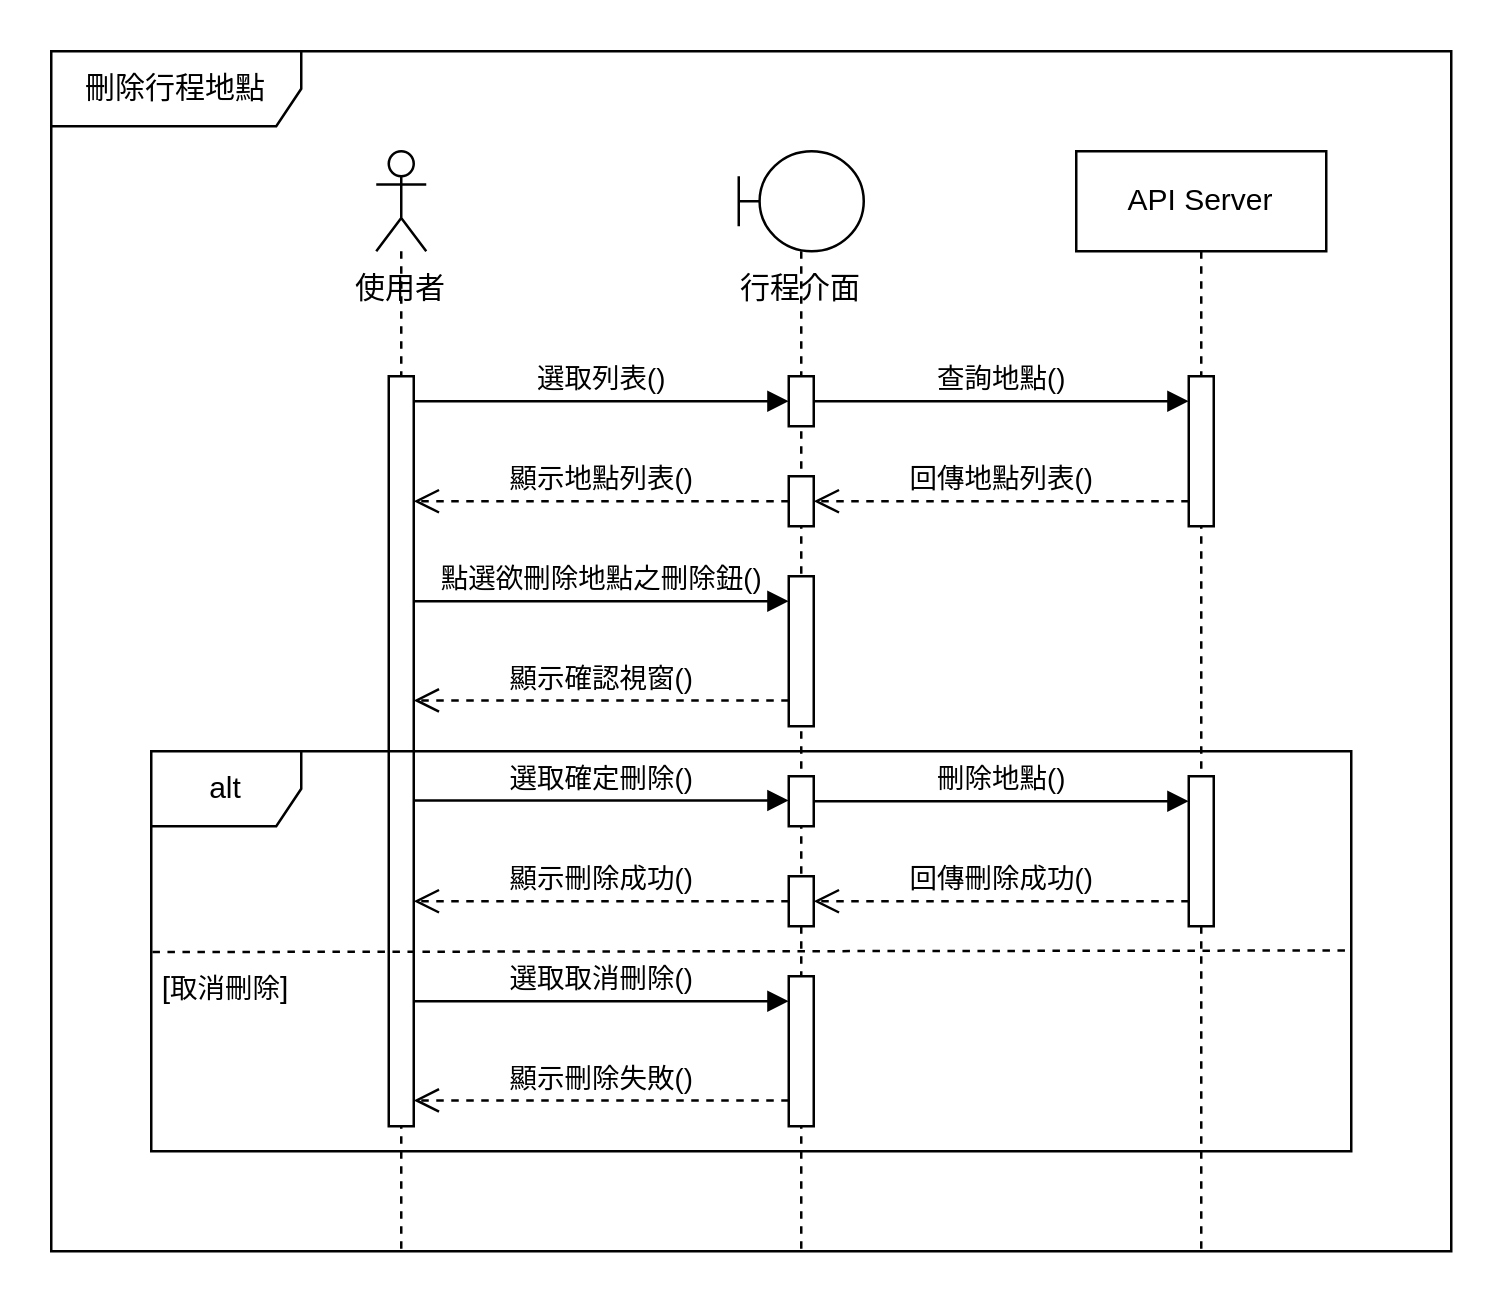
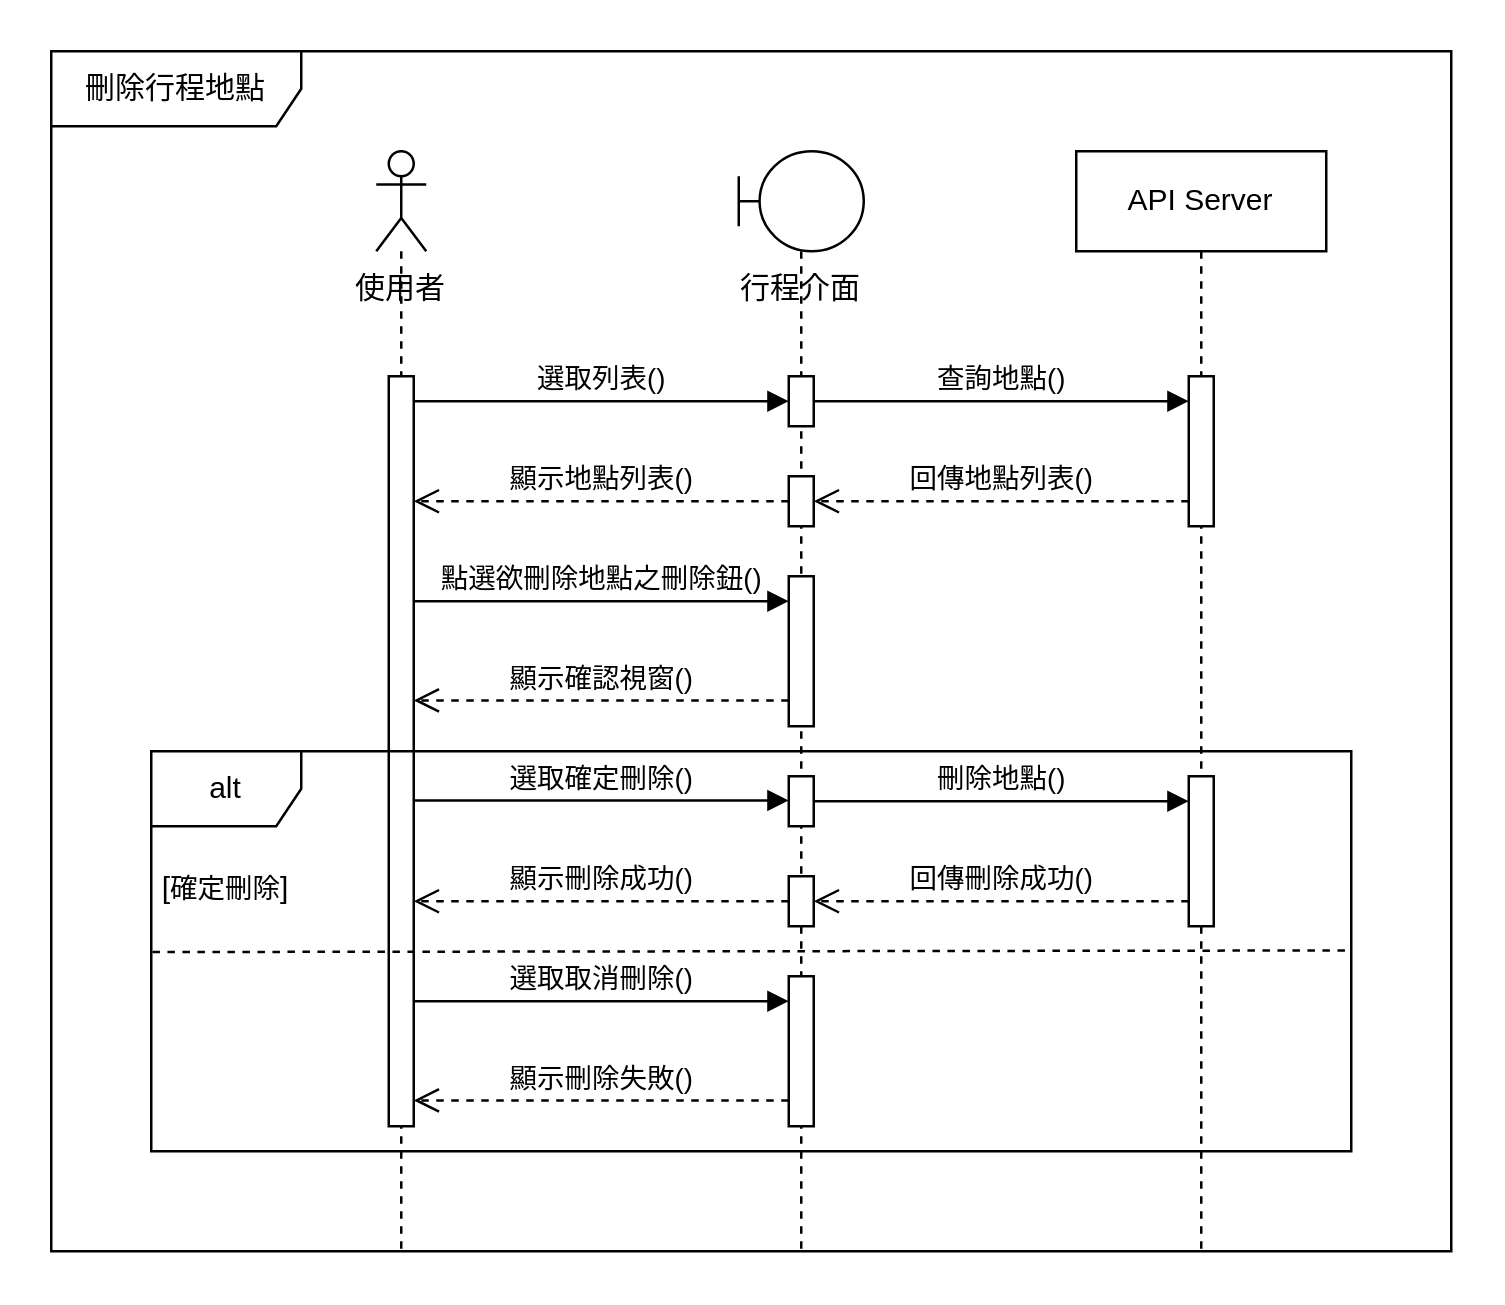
  <mxCell id="0" />
  <mxCell id="1" parent="0" />
  <mxCell id="2" value="" style="shape=umlLifeline;perimeter=lifelinePerimeter;whiteSpace=wrap;html=1;container=1;dropTarget=0;collapsible=0;recursiveResize=0;outlineConnect=0;portConstraint=eastwest;newEdgeStyle={&quot;curved&quot;:0,&quot;rounded&quot;:0};participant=umlActor;" parent="1" vertex="1"><mxGeometry x="150" y="60" width="20" height="440" as="geometry" /></mxCell>
  <mxCell id="3" value="" style="html=1;points=[[0,0,0,0,5],[0,1,0,0,-5],[1,0,0,0,5],[1,1,0,0,-5]];perimeter=orthogonalPerimeter;outlineConnect=0;targetShapes=umlLifeline;portConstraint=eastwest;newEdgeStyle={&quot;curved&quot;:0,&quot;rounded&quot;:0};" parent="2" vertex="1"><mxGeometry x="5" y="90" width="10" height="300" as="geometry" /></mxCell>
  <mxCell id="4" value="API Server" style="shape=umlLifeline;perimeter=lifelinePerimeter;whiteSpace=wrap;html=1;container=1;dropTarget=0;collapsible=0;recursiveResize=0;outlineConnect=0;portConstraint=eastwest;newEdgeStyle={&quot;curved&quot;:0,&quot;rounded&quot;:0};" parent="1" vertex="1"><mxGeometry x="430" y="60" width="100" height="440" as="geometry" /></mxCell>
  <mxCell id="5" value="選取列表()" style="html=1;verticalAlign=bottom;endArrow=block;curved=0;rounded=0;" parent="1" target="11" edge="1"><mxGeometry relative="1" as="geometry"><mxPoint x="165" y="160" as="sourcePoint" /><mxPoint x="270" y="160" as="targetPoint" /></mxGeometry></mxCell>
  <mxCell id="6" value="刪除行程地點" style="shape=umlFrame;whiteSpace=wrap;html=1;pointerEvents=0;width=100;height=30;" parent="1" vertex="1"><mxGeometry x="20" y="20" width="560" height="480" as="geometry" /></mxCell>
  <mxCell id="7" value="使用者" style="text;html=1;align=center;verticalAlign=middle;whiteSpace=wrap;rounded=0;" parent="1" vertex="1"><mxGeometry x="130" y="100" width="60" height="30" as="geometry" /></mxCell>
  <mxCell id="8" value="顯示地點列表()" style="html=1;verticalAlign=bottom;endArrow=open;dashed=1;endSize=8;curved=0;rounded=0;" parent="1" source="13" target="3" edge="1"><mxGeometry relative="1" as="geometry"><mxPoint x="315" y="200" as="sourcePoint" /><mxPoint x="200" y="195" as="targetPoint" /><Array as="points" /></mxGeometry></mxCell>
  <mxCell id="9" value="點選欲刪除地點之刪除鈕()" style="html=1;verticalAlign=bottom;endArrow=block;curved=0;rounded=0;" parent="1" source="3" target="12" edge="1"><mxGeometry width="80" relative="1" as="geometry"><mxPoint x="200" y="239.76" as="sourcePoint" /><mxPoint x="315" y="240" as="targetPoint" /><Array as="points"><mxPoint x="240" y="240" /></Array></mxGeometry></mxCell>
  <mxCell id="10" value="" style="shape=umlLifeline;perimeter=lifelinePerimeter;whiteSpace=wrap;html=1;container=1;dropTarget=0;collapsible=0;recursiveResize=0;outlineConnect=0;portConstraint=eastwest;newEdgeStyle={&quot;curved&quot;:0,&quot;rounded&quot;:0};participant=umlBoundary;" parent="1" vertex="1"><mxGeometry x="295" y="60" width="50" height="440" as="geometry" /></mxCell>
  <mxCell id="11" value="" style="html=1;points=[[0,0,0,0,5],[0,1,0,0,-5],[1,0,0,0,5],[1,1,0,0,-5]];perimeter=orthogonalPerimeter;outlineConnect=0;targetShapes=umlLifeline;portConstraint=eastwest;newEdgeStyle={&quot;curved&quot;:0,&quot;rounded&quot;:0};" parent="10" vertex="1"><mxGeometry x="20" y="90" width="10" height="20" as="geometry" /></mxCell>
  <mxCell id="12" value="" style="html=1;points=[[0,0,0,0,5],[0,1,0,0,-5],[1,0,0,0,5],[1,1,0,0,-5]];perimeter=orthogonalPerimeter;outlineConnect=0;targetShapes=umlLifeline;portConstraint=eastwest;newEdgeStyle={&quot;curved&quot;:0,&quot;rounded&quot;:0};" parent="10" vertex="1"><mxGeometry x="20" y="170" width="10" height="60" as="geometry" /></mxCell>
  <mxCell id="13" value="" style="html=1;points=[[0,0,0,0,5],[0,1,0,0,-5],[1,0,0,0,5],[1,1,0,0,-5]];perimeter=orthogonalPerimeter;outlineConnect=0;targetShapes=umlLifeline;portConstraint=eastwest;newEdgeStyle={&quot;curved&quot;:0,&quot;rounded&quot;:0};" parent="10" vertex="1"><mxGeometry x="20" y="130" width="10" height="20" as="geometry" /></mxCell>
  <mxCell id="14" value="選取取消刪除()" style="html=1;verticalAlign=bottom;endArrow=block;curved=0;rounded=0;" parent="10" target="15" edge="1"><mxGeometry width="80" relative="1" as="geometry"><mxPoint x="-130" y="340" as="sourcePoint" /><mxPoint x="20" y="340" as="targetPoint" /><Array as="points"><mxPoint x="-55" y="340" /></Array></mxGeometry></mxCell>
  <mxCell id="15" value="" style="html=1;points=[[0,0,0,0,5],[0,1,0,0,-5],[1,0,0,0,5],[1,1,0,0,-5]];perimeter=orthogonalPerimeter;outlineConnect=0;targetShapes=umlLifeline;portConstraint=eastwest;newEdgeStyle={&quot;curved&quot;:0,&quot;rounded&quot;:0};" parent="10" vertex="1"><mxGeometry x="20" y="330" width="10" height="60" as="geometry" /></mxCell>
  <mxCell id="16" value="顯示刪除失敗()" style="html=1;verticalAlign=bottom;endArrow=open;dashed=1;endSize=8;curved=0;rounded=0;" parent="10" edge="1"><mxGeometry relative="1" as="geometry"><mxPoint x="20" y="379.66" as="sourcePoint" /><mxPoint x="-130" y="379.66" as="targetPoint" /><Array as="points" /></mxGeometry></mxCell>
  <mxCell id="17" value="行程&lt;span style=&quot;background-color: transparent; color: light-dark(rgb(0, 0, 0), rgb(255, 255, 255));&quot;&gt;介面&lt;/span&gt;" style="text;html=1;align=center;verticalAlign=middle;whiteSpace=wrap;rounded=0;" parent="1" vertex="1"><mxGeometry x="270" y="100" width="100" height="30" as="geometry" /></mxCell>
  <mxCell id="18" value="" style="html=1;points=[[0,0,0,0,5],[0,1,0,0,-5],[1,0,0,0,5],[1,1,0,0,-5]];perimeter=orthogonalPerimeter;outlineConnect=0;targetShapes=umlLifeline;portConstraint=eastwest;newEdgeStyle={&quot;curved&quot;:0,&quot;rounded&quot;:0};" parent="1" vertex="1"><mxGeometry x="475" y="150" width="10" height="60" as="geometry" /></mxCell>
  <mxCell id="19" value="查詢地點()" style="html=1;verticalAlign=bottom;endArrow=block;curved=0;rounded=0;" parent="1" source="11" target="18" edge="1"><mxGeometry width="80" relative="1" as="geometry"><mxPoint x="353" y="160" as="sourcePoint" /><mxPoint x="433" y="160" as="targetPoint" /></mxGeometry></mxCell>
  <mxCell id="20" value="回傳地點列表()" style="html=1;verticalAlign=bottom;endArrow=open;dashed=1;endSize=8;curved=0;rounded=0;" parent="1" source="18" target="13" edge="1"><mxGeometry relative="1" as="geometry"><mxPoint x="585" y="199.66" as="sourcePoint" /><mxPoint x="505" y="199.66" as="targetPoint" /><Array as="points"><mxPoint x="390" y="200" /></Array></mxGeometry></mxCell>
  <mxCell id="21" value="" style="html=1;points=[[0,0,0,0,5],[0,1,0,0,-5],[1,0,0,0,5],[1,1,0,0,-5]];perimeter=orthogonalPerimeter;outlineConnect=0;targetShapes=umlLifeline;portConstraint=eastwest;newEdgeStyle={&quot;curved&quot;:0,&quot;rounded&quot;:0};" parent="1" vertex="1"><mxGeometry x="475" y="310" width="10" height="60" as="geometry" /></mxCell>
  <mxCell id="22" value="回傳刪除成功()" style="html=1;verticalAlign=bottom;endArrow=open;dashed=1;endSize=8;curved=0;rounded=0;" parent="1" source="21" target="25" edge="1"><mxGeometry relative="1" as="geometry"><mxPoint x="470" y="360" as="sourcePoint" /><mxPoint x="500" y="360" as="targetPoint" /><Array as="points"><mxPoint x="400" y="360" /></Array></mxGeometry></mxCell>
  <mxCell id="23" value="刪除地點&lt;span style=&quot;background-color: light-dark(#ffffff, var(--ge-dark-color, #121212)); color: light-dark(rgb(0, 0, 0), rgb(255, 255, 255));&quot;&gt;()&lt;/span&gt;" style="html=1;verticalAlign=bottom;endArrow=block;curved=0;rounded=0;" parent="1" target="21" edge="1"><mxGeometry width="80" relative="1" as="geometry"><mxPoint x="325" y="320" as="sourcePoint" /><mxPoint x="594" y="400" as="targetPoint" /></mxGeometry></mxCell>
  <mxCell id="24" value="顯示刪除成功()" style="html=1;verticalAlign=bottom;endArrow=open;dashed=1;endSize=8;curved=0;rounded=0;" parent="1" source="25" edge="1"><mxGeometry relative="1" as="geometry"><mxPoint x="430" y="359.76" as="sourcePoint" /><mxPoint x="165" y="360" as="targetPoint" /></mxGeometry></mxCell>
  <mxCell id="25" value="" style="html=1;points=[[0,0,0,0,5],[0,1,0,0,-5],[1,0,0,0,5],[1,1,0,0,-5]];perimeter=orthogonalPerimeter;outlineConnect=0;targetShapes=umlLifeline;portConstraint=eastwest;newEdgeStyle={&quot;curved&quot;:0,&quot;rounded&quot;:0};" parent="1" vertex="1"><mxGeometry x="315" y="350" width="10" height="20" as="geometry" /></mxCell>
  <mxCell id="26" value="" style="html=1;points=[[0,0,0,0,5],[0,1,0,0,-5],[1,0,0,0,5],[1,1,0,0,-5]];perimeter=orthogonalPerimeter;outlineConnect=0;targetShapes=umlLifeline;portConstraint=eastwest;newEdgeStyle={&quot;curved&quot;:0,&quot;rounded&quot;:0};" parent="1" vertex="1"><mxGeometry x="315" y="310" width="10" height="20" as="geometry" /></mxCell>
  <mxCell id="27" value="顯示確認視窗()" style="html=1;verticalAlign=bottom;endArrow=open;dashed=1;endSize=8;curved=0;rounded=0;" parent="1" edge="1"><mxGeometry relative="1" as="geometry"><mxPoint x="315" y="279.66" as="sourcePoint" /><mxPoint x="165" y="279.66" as="targetPoint" /><Array as="points" /></mxGeometry></mxCell>
  <mxCell id="28" value="選取確定刪除()" style="html=1;verticalAlign=bottom;endArrow=block;curved=0;rounded=0;" parent="1" edge="1"><mxGeometry width="80" relative="1" as="geometry"><mxPoint x="165" y="319.66" as="sourcePoint" /><mxPoint x="315" y="319.66" as="targetPoint" /><Array as="points"><mxPoint x="240" y="319.66" /></Array></mxGeometry></mxCell>
  <mxCell id="29" value="alt" style="shape=umlFrame;whiteSpace=wrap;html=1;pointerEvents=0;" parent="1" vertex="1"><mxGeometry x="60" y="300" width="480" height="160" as="geometry" /></mxCell>
  <mxCell id="30" value="" style="endArrow=none;dashed=1;html=1;rounded=0;exitX=0.001;exitY=0.502;exitDx=0;exitDy=0;exitPerimeter=0;entryX=1;entryY=0.498;entryDx=0;entryDy=0;entryPerimeter=0;" parent="1" source="29" target="29" edge="1"><mxGeometry width="50" height="50" relative="1" as="geometry"><mxPoint x="290" y="300" as="sourcePoint" /><mxPoint x="340" y="250" as="targetPoint" /></mxGeometry></mxCell>
- <mxCell id="32" value="[&lt;span style=&quot;font-size: 11px; text-wrap-mode: nowrap; background-color: rgb(255, 255, 255);&quot;&gt;取消刪除&lt;/span&gt;]" style="text;html=1;align=center;verticalAlign=middle;whiteSpace=wrap;rounded=0;" parent="1" vertex="1"><mxGeometry x="60" y="380" width="60" height="30" as="geometry" /></mxCell>
+ <mxCell id="31" value="[&lt;span style=&quot;font-size: 11px; text-wrap-mode: nowrap; background-color: rgb(255, 255, 255);&quot;&gt;確定刪除&lt;/span&gt;]" style="text;html=1;align=center;verticalAlign=middle;whiteSpace=wrap;rounded=0;" parent="1" vertex="1"><mxGeometry x="60" y="340" width="60" height="30" as="geometry" /></mxCell>
